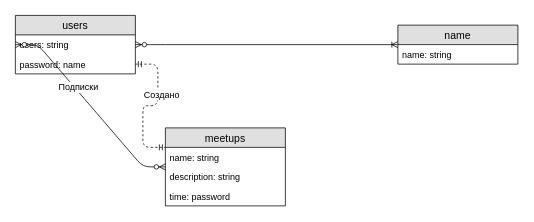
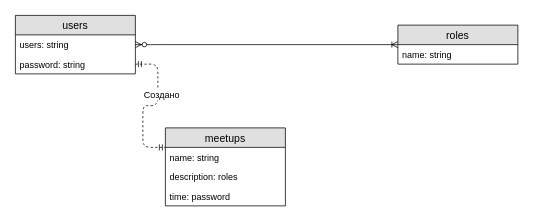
  <mxCell id="0" />
  <mxCell id="1" parent="0" />
  <mxCell id="2" value="meetups" style="swimlane;fontStyle=0;childLayout=stackLayout;horizontal=1;startSize=26;fillColor=#e0e0e0;horizontalStack=0;resizeParent=1;resizeParentMax=0;resizeLast=0;collapsible=1;marginBottom=0;swimlaneFillColor=#ffffff;align=center;fontSize=14;" vertex="1" parent="1"><mxGeometry x="220" y="170" width="160" height="104" as="geometry" /></mxCell>
  <mxCell id="3" value="name: string" style="text;strokeColor=none;fillColor=none;spacingLeft=4;spacingRight=4;overflow=hidden;rotatable=0;points=[[0,0.5],[1,0.5]];portConstraint=eastwest;fontSize=12;" vertex="1" parent="2"><mxGeometry y="26" width="160" height="26" as="geometry" /></mxCell>
- <mxCell id="4" value="description: string" style="text;strokeColor=none;fillColor=none;spacingLeft=4;spacingRight=4;overflow=hidden;rotatable=0;points=[[0,0.5],[1,0.5]];portConstraint=eastwest;fontSize=12;" vertex="1" parent="2"><mxGeometry y="52" width="160" height="26" as="geometry" /></mxCell>
+ <mxCell id="4" value="description: roles" style="text;strokeColor=none;fillColor=none;spacingLeft=4;spacingRight=4;overflow=hidden;rotatable=0;points=[[0,0.5],[1,0.5]];portConstraint=eastwest;fontSize=12;" vertex="1" parent="2"><mxGeometry y="52" width="160" height="26" as="geometry" /></mxCell>
  <mxCell id="5" value="time: password" style="text;strokeColor=none;fillColor=none;spacingLeft=4;spacingRight=4;overflow=hidden;rotatable=0;points=[[0,0.5],[1,0.5]];portConstraint=eastwest;fontSize=12;" vertex="1" parent="2"><mxGeometry y="78" width="160" height="26" as="geometry" /></mxCell>
  <mxCell id="6" value="users" style="swimlane;fontStyle=0;childLayout=stackLayout;horizontal=1;startSize=26;fillColor=#e0e0e0;horizontalStack=0;resizeParent=1;resizeParentMax=0;resizeLast=0;collapsible=1;marginBottom=0;swimlaneFillColor=#ffffff;align=center;fontSize=14;" vertex="1" parent="1"><mxGeometry x="20" y="20" width="160" height="78" as="geometry" /></mxCell>
  <mxCell id="7" value="users: string" style="text;strokeColor=none;fillColor=none;spacingLeft=4;spacingRight=4;overflow=hidden;rotatable=0;points=[[0,0.5],[1,0.5]];portConstraint=eastwest;fontSize=12;" vertex="1" parent="6"><mxGeometry y="26" width="160" height="26" as="geometry" /></mxCell>
- <mxCell id="8" value="password: name" style="text;strokeColor=none;fillColor=none;spacingLeft=4;spacingRight=4;overflow=hidden;rotatable=0;points=[[0,0.5],[1,0.5]];portConstraint=eastwest;fontSize=12;" vertex="1" parent="6"><mxGeometry y="52" width="160" height="26" as="geometry" /></mxCell>
- <mxCell id="9" value="name" style="swimlane;fontStyle=0;childLayout=stackLayout;horizontal=1;startSize=26;fillColor=#e0e0e0;horizontalStack=0;resizeParent=1;resizeParentMax=0;resizeLast=0;collapsible=1;marginBottom=0;swimlaneFillColor=#ffffff;align=center;fontSize=14;" vertex="1" parent="1"><mxGeometry x="530" y="33" width="160" height="52" as="geometry" /></mxCell>
+ <mxCell id="8" value="password: string" style="text;strokeColor=none;fillColor=none;spacingLeft=4;spacingRight=4;overflow=hidden;rotatable=0;points=[[0,0.5],[1,0.5]];portConstraint=eastwest;fontSize=12;" vertex="1" parent="6"><mxGeometry y="52" width="160" height="26" as="geometry" /></mxCell>
+ <mxCell id="9" value="roles" style="swimlane;fontStyle=0;childLayout=stackLayout;horizontal=1;startSize=26;fillColor=#e0e0e0;horizontalStack=0;resizeParent=1;resizeParentMax=0;resizeLast=0;collapsible=1;marginBottom=0;swimlaneFillColor=#ffffff;align=center;fontSize=14;" vertex="1" parent="1"><mxGeometry x="530" y="33" width="160" height="52" as="geometry" /></mxCell>
  <mxCell id="10" value="name: string" style="text;strokeColor=none;fillColor=none;spacingLeft=4;spacingRight=4;overflow=hidden;rotatable=0;points=[[0,0.5],[1,0.5]];portConstraint=eastwest;fontSize=12;" vertex="1" parent="9"><mxGeometry y="26" width="160" height="26" as="geometry" /></mxCell>
  <mxCell id="11" value="" style="edgeStyle=entityRelationEdgeStyle;fontSize=12;html=1;endArrow=ERoneToMany;startArrow=ERzeroToMany;entryX=0;entryY=0.5;entryDx=0;entryDy=0;" edge="1" parent="1" source="7" target="9"><mxGeometry width="100" height="100" relative="1" as="geometry"><mxPoint x="420" y="269" as="sourcePoint" /><mxPoint x="561.421" y="169" as="targetPoint" /></mxGeometry></mxCell>
- <mxCell id="12" value="" style="edgeStyle=entityRelationEdgeStyle;fontSize=12;html=1;endArrow=ERzeroToMany;endFill=1;startArrow=ERzeroToMany;entryX=0;entryY=0.5;entryDx=0;entryDy=0;" edge="1" parent="1" source="2" target="7"><mxGeometry width="100" height="100" relative="1" as="geometry"><mxPoint x="50" y="260" as="sourcePoint" /><mxPoint x="10" y="345.229" as="targetPoint" /></mxGeometry></mxCell>
- <mxCell id="13" value="Подписки" style="text;html=1;resizable=0;points=[];align=center;verticalAlign=middle;labelBackgroundColor=#ffffff;" vertex="1" connectable="0" parent="12"><mxGeometry x="0.215" y="-4" relative="1" as="geometry"><mxPoint as="offset" /></mxGeometry></mxCell>
  <mxCell id="14" value="" style="edgeStyle=entityRelationEdgeStyle;fontSize=12;html=1;endArrow=ERmandOne;startArrow=ERmandOne;entryX=0;entryY=0.25;entryDx=0;entryDy=0;exitX=1;exitY=0.5;exitDx=0;exitDy=0;dashed=1;" edge="1" parent="1" source="8" target="2"><mxGeometry width="100" height="100" relative="1" as="geometry"><mxPoint x="100" y="236" as="sourcePoint" /><mxPoint x="670" y="190" as="targetPoint" /></mxGeometry></mxCell>
  <mxCell id="15" value="Создано" style="text;html=1;resizable=0;points=[];align=center;verticalAlign=middle;labelBackgroundColor=#ffffff;" vertex="1" connectable="0" parent="14"><mxGeometry x="-0.26" y="4" relative="1" as="geometry"><mxPoint y="-1" as="offset" /></mxGeometry></mxCell>
